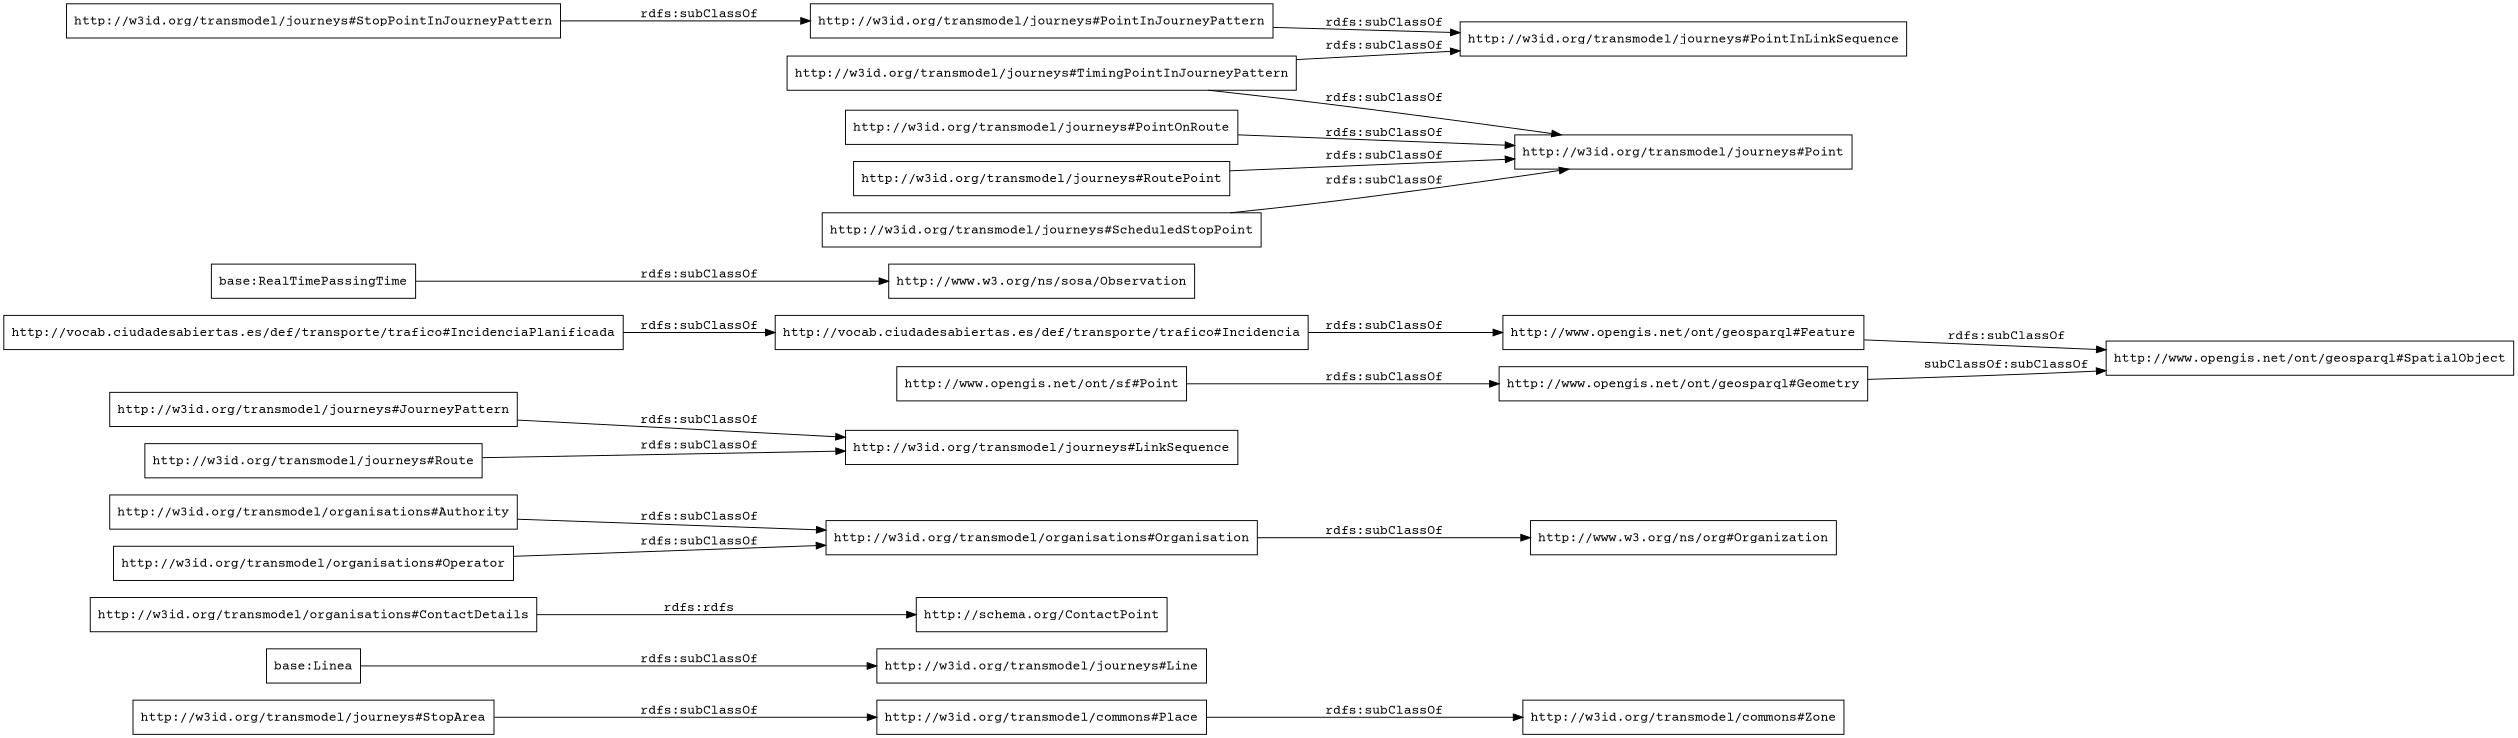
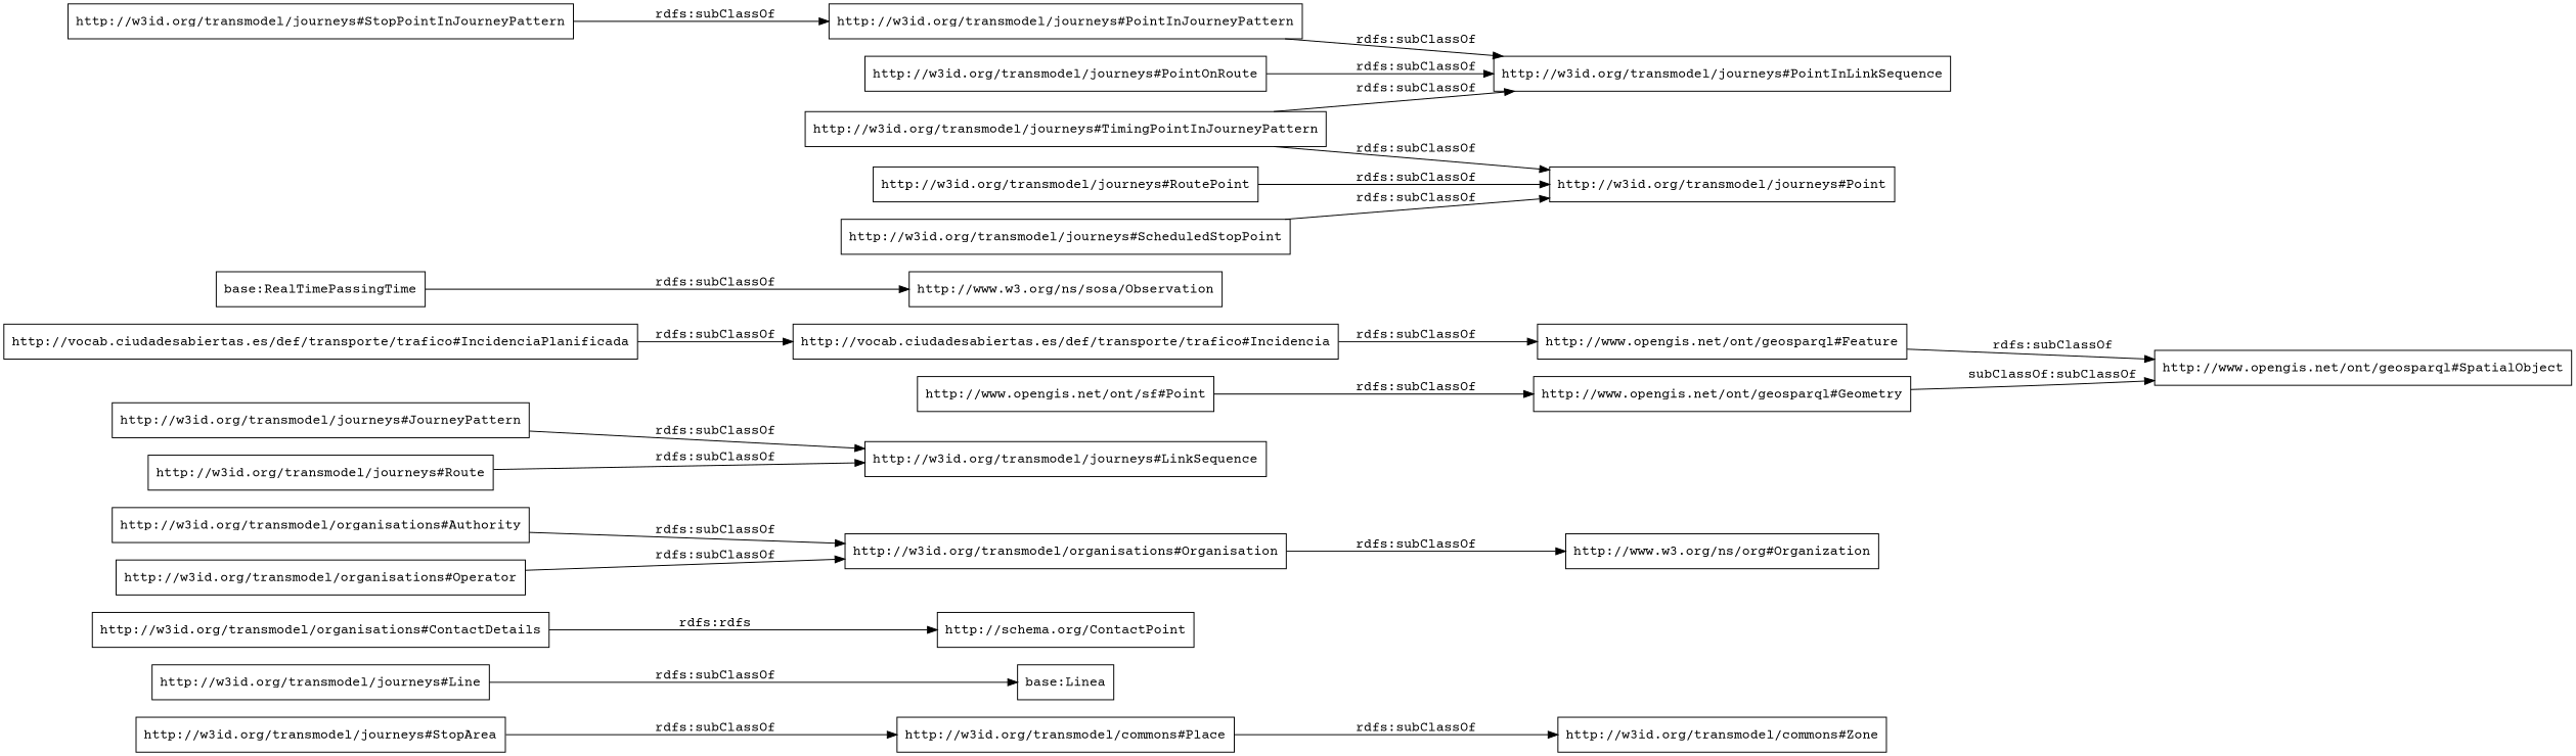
  digraph {
    fontname="Courier Prime"
    rankdir=LR
    node [color=black fontname="Courier Prime" shape=rectangle]
    edge [fontname="Courier Prime"]
    "http://w3id.org/transmodel/journeys#StopArea"
    "http://w3id.org/transmodel/commons#Place"
    "http://w3id.org/transmodel/commons#Zone"
    "base:Linea"
    "http://w3id.org/transmodel/journeys#Line"
    "http://w3id.org/transmodel/organisations#ContactDetails"
    "http://schema.org/ContactPoint"
    "http://w3id.org/transmodel/organisations#Organisation"
    "http://www.w3.org/ns/org#Organization"
    "http://w3id.org/transmodel/journeys#JourneyPattern"
    "http://w3id.org/transmodel/journeys#LinkSequence"
    "http://w3id.org/transmodel/journeys#Route"
    "http://www.opengis.net/ont/geosparql#Geometry"
    "http://www.opengis.net/ont/geosparql#SpatialObject"
    "base:RealTimePassingTime"
    "http://www.w3.org/ns/sosa/Observation"
    "http://www.opengis.net/ont/sf#Point"
    "http://w3id.org/transmodel/journeys#StopPointInJourneyPattern"
    "http://w3id.org/transmodel/journeys#PointInJourneyPattern"
    "http://w3id.org/transmodel/journeys#PointInLinkSequence"
    "http://w3id.org/transmodel/journeys#TimingPointInJourneyPattern"
    "http://w3id.org/transmodel/journeys#Point"
    "http://vocab.ciudadesabiertas.es/def/transporte/trafico#IncidenciaPlanificada"
    "http://vocab.ciudadesabiertas.es/def/transporte/trafico#Incidencia"
    "http://www.opengis.net/ont/geosparql#Feature"
    "http://w3id.org/transmodel/organisations#Authority"
    "http://w3id.org/transmodel/journeys#PointOnRoute"
    "http://w3id.org/transmodel/journeys#RoutePoint"
    "http://w3id.org/transmodel/journeys#ScheduledStopPoint"
    "http://w3id.org/transmodel/organisations#Operator"
    "http://w3id.org/transmodel/journeys#StopArea" -> "http://w3id.org/transmodel/commons#Place" [label="rdfs:subClassOf"]
    "http://w3id.org/transmodel/commons#Place" -> "http://w3id.org/transmodel/commons#Zone" [label="rdfs:subClassOf"]
-   "base:Linea" -> "http://w3id.org/transmodel/journeys#Line" [label="rdfs:subClassOf"]
+   "http://w3id.org/transmodel/journeys#Line" -> "base:Linea" [label="rdfs:subClassOf"]
    "http://w3id.org/transmodel/organisations#ContactDetails" -> "http://schema.org/ContactPoint" [label="rdfs:rdfs"]
    "http://w3id.org/transmodel/organisations#Organisation" -> "http://www.w3.org/ns/org#Organization" [label="rdfs:subClassOf"]
    "http://w3id.org/transmodel/journeys#JourneyPattern" -> "http://w3id.org/transmodel/journeys#LinkSequence" [label="rdfs:subClassOf"]
    "http://w3id.org/transmodel/journeys#Route" -> "http://w3id.org/transmodel/journeys#LinkSequence" [label="rdfs:subClassOf"]
    "http://www.opengis.net/ont/geosparql#Geometry" -> "http://www.opengis.net/ont/geosparql#SpatialObject" [label="subClassOf:subClassOf"]
    "base:RealTimePassingTime" -> "http://www.w3.org/ns/sosa/Observation" [label="rdfs:subClassOf"]
    "http://www.opengis.net/ont/sf#Point" -> "http://www.opengis.net/ont/geosparql#Geometry" [label="rdfs:subClassOf"]
    "http://w3id.org/transmodel/journeys#StopPointInJourneyPattern" -> "http://w3id.org/transmodel/journeys#PointInJourneyPattern" [label="rdfs:subClassOf"]
    "http://w3id.org/transmodel/journeys#PointInJourneyPattern" -> "http://w3id.org/transmodel/journeys#PointInLinkSequence" [label="rdfs:subClassOf"]
    "http://w3id.org/transmodel/journeys#TimingPointInJourneyPattern" -> "http://w3id.org/transmodel/journeys#PointInLinkSequence" [label="rdfs:subClassOf"]
    "http://w3id.org/transmodel/journeys#TimingPointInJourneyPattern" -> "http://w3id.org/transmodel/journeys#Point" [label="rdfs:subClassOf"]
    "http://vocab.ciudadesabiertas.es/def/transporte/trafico#IncidenciaPlanificada" -> "http://vocab.ciudadesabiertas.es/def/transporte/trafico#Incidencia" [label="rdfs:subClassOf"]
    "http://vocab.ciudadesabiertas.es/def/transporte/trafico#Incidencia" -> "http://www.opengis.net/ont/geosparql#Feature" [label="rdfs:subClassOf"]
    "http://www.opengis.net/ont/geosparql#Feature" -> "http://www.opengis.net/ont/geosparql#SpatialObject" [label="rdfs:subClassOf"]
    "http://w3id.org/transmodel/organisations#Authority" -> "http://w3id.org/transmodel/organisations#Organisation" [label="rdfs:subClassOf"]
-   "http://w3id.org/transmodel/journeys#PointOnRoute" -> "http://w3id.org/transmodel/journeys#Point" [label="rdfs:subClassOf"]
+   "http://w3id.org/transmodel/journeys#PointOnRoute" -> "http://w3id.org/transmodel/journeys#PointInLinkSequence" [label="rdfs:subClassOf"]
    "http://w3id.org/transmodel/journeys#RoutePoint" -> "http://w3id.org/transmodel/journeys#Point" [label="rdfs:subClassOf"]
    "http://w3id.org/transmodel/journeys#ScheduledStopPoint" -> "http://w3id.org/transmodel/journeys#Point" [label="rdfs:subClassOf"]
    "http://w3id.org/transmodel/organisations#Operator" -> "http://w3id.org/transmodel/organisations#Organisation" [label="rdfs:subClassOf"]
  }
